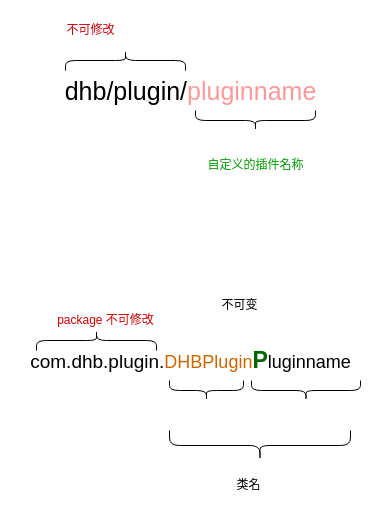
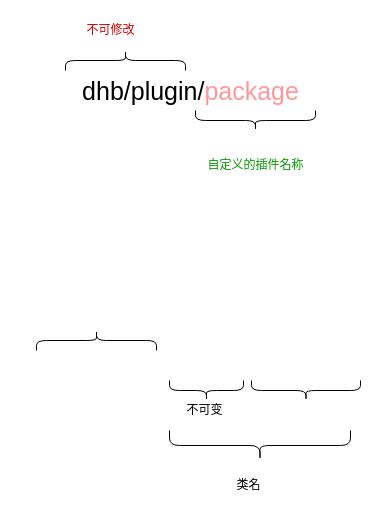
  <mxCell id="0" />
  <mxCell id="1" parent="0" />
- <mxCell id="2" value="&lt;font style=&quot;font-size: 25px&quot;&gt;dhb/plugin/&lt;font color=&quot;#ff9999&quot;&gt;pluginname&lt;/font&gt;&lt;/font&gt;" style="text;html=1;align=center;verticalAlign=middle;resizable=0;points=[];autosize=1;" vertex="1" parent="1"><mxGeometry x="55" y="80" width="270" height="20" as="geometry" /></mxCell>
+ <mxCell id="2" value="&lt;font style=&quot;font-size: 25px&quot;&gt;dhb/plugin/&lt;font color=&quot;#ff9999&quot;&gt;package&lt;/font&gt;&lt;/font&gt;" style="text;html=1;align=center;verticalAlign=middle;resizable=0;points=[];autosize=1;" vertex="1" parent="1"><mxGeometry x="55" y="80" width="270" height="20" as="geometry" /></mxCell>
  <mxCell id="3" value="" style="shape=curlyBracket;whiteSpace=wrap;html=1;rounded=1;direction=south;" vertex="1" parent="1"><mxGeometry x="65" y="50" width="120" height="20" as="geometry" /></mxCell>
- <mxCell id="4" value="&lt;font color=&quot;#cc0000&quot;&gt;不可修改&lt;/font&gt;" style="text;html=1;align=center;verticalAlign=middle;resizable=0;points=[];autosize=1;" vertex="1" parent="1"><mxGeometry x="60" y="20" width="60" height="20" as="geometry" /></mxCell>
+ <mxCell id="4" value="&lt;font color=&quot;#cc0000&quot;&gt;不可修改&lt;/font&gt;" style="text;html=1;align=center;verticalAlign=middle;resizable=0;points=[];autosize=1;" vertex="1" parent="1"><mxGeometry x="80" y="20" width="60" height="20" as="geometry" /></mxCell>
  <mxCell id="5" value="" style="shape=curlyBracket;whiteSpace=wrap;html=1;rounded=1;direction=north;" vertex="1" parent="1"><mxGeometry x="195" y="110" width="120" height="20" as="geometry" /></mxCell>
  <mxCell id="6" value="&lt;font color=&quot;#009900&quot;&gt;自定义的插件名称&lt;/font&gt;" style="text;html=1;align=center;verticalAlign=middle;resizable=0;points=[];autosize=1;" vertex="1" parent="1"><mxGeometry x="200" y="155" width="110" height="20" as="geometry" /></mxCell>
- <mxCell id="7" value="&lt;font style=&quot;font-size: 19px&quot;&gt;com.dhb.plugin.&lt;/font&gt;&lt;font color=&quot;#cc6600&quot; style=&quot;font-size: 18px&quot;&gt;DHBPlugin&lt;/font&gt;&lt;font color=&quot;#006600&quot; size=&quot;1&quot;&gt;&lt;b&gt;&lt;span style=&quot;font-size: 23px&quot;&gt;P&lt;/span&gt;&lt;/b&gt;&lt;/font&gt;&lt;span style=&quot;font-size: 18px&quot;&gt;luginname&lt;/span&gt;" style="text;html=1;align=center;verticalAlign=middle;resizable=0;points=[];autosize=1;" vertex="1" parent="1"><mxGeometry x="20" y="350" width="340" height="20" as="geometry" /></mxCell>
  <mxCell id="8" value="" style="shape=curlyBracket;whiteSpace=wrap;html=1;rounded=1;direction=south;" vertex="1" parent="1"><mxGeometry x="36" y="330" width="120" height="20" as="geometry" /></mxCell>
- <mxCell id="9" value="&lt;font color=&quot;#cc0000&quot;&gt;package 不可修改&lt;/font&gt;" style="text;html=1;align=center;verticalAlign=middle;resizable=0;points=[];autosize=1;" vertex="1" parent="1"><mxGeometry x="50" y="310" width="110" height="20" as="geometry" /></mxCell>
  <mxCell id="10" value="" style="shape=curlyBracket;whiteSpace=wrap;html=1;rounded=1;direction=north;" vertex="1" parent="1"><mxGeometry x="169" y="430" width="181" height="30" as="geometry" /></mxCell>
  <mxCell id="11" value="类名" style="text;html=1;align=center;verticalAlign=middle;resizable=0;points=[];autosize=1;" vertex="1" parent="1"><mxGeometry x="228" y="475" width="40" height="20" as="geometry" /></mxCell>
  <mxCell id="12" value="" style="shape=curlyBracket;whiteSpace=wrap;html=1;rounded=1;direction=north;" vertex="1" parent="1"><mxGeometry x="169" y="380" width="74" height="20" as="geometry" /></mxCell>
- <mxCell id="13" value="不可变" style="text;html=1;align=center;verticalAlign=middle;resizable=0;points=[];autosize=1;" vertex="1" parent="1"><mxGeometry x="214" y="295" width="50" height="20" as="geometry" /></mxCell>
+ <mxCell id="13" value="不可变" style="text;html=1;align=center;verticalAlign=middle;resizable=0;points=[];autosize=1;" vertex="1" parent="1"><mxGeometry x="179" y="400" width="50" height="20" as="geometry" /></mxCell>
  <mxCell id="14" value="" style="shape=curlyBracket;whiteSpace=wrap;html=1;rounded=1;direction=north;" vertex="1" parent="1"><mxGeometry x="251" y="380" width="109" height="20" as="geometry" /></mxCell>
